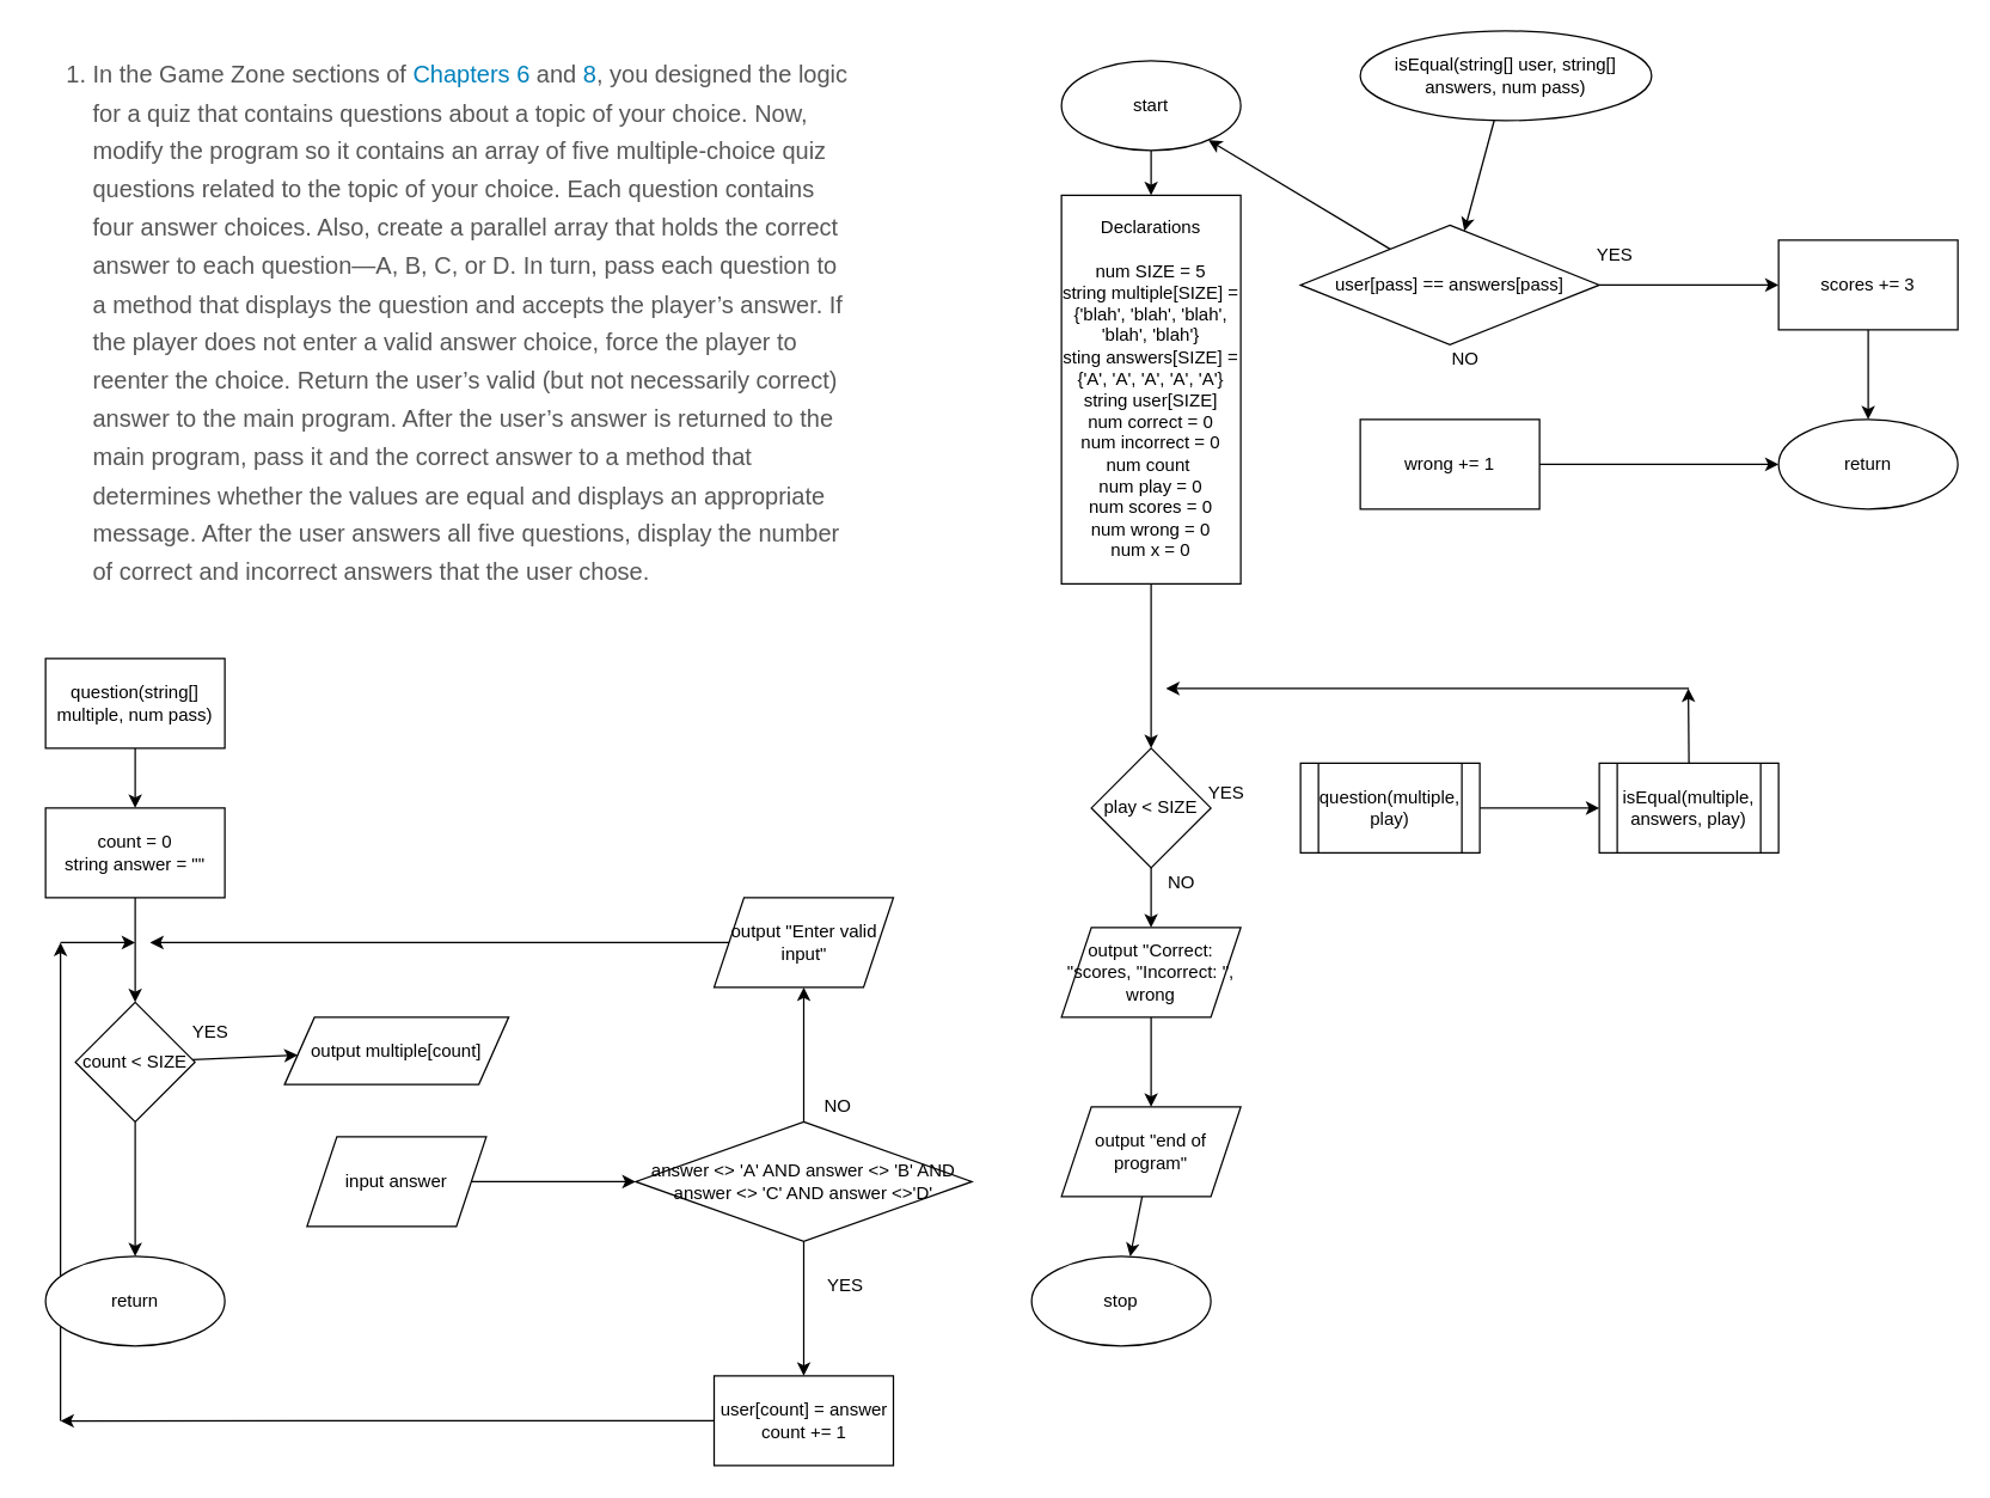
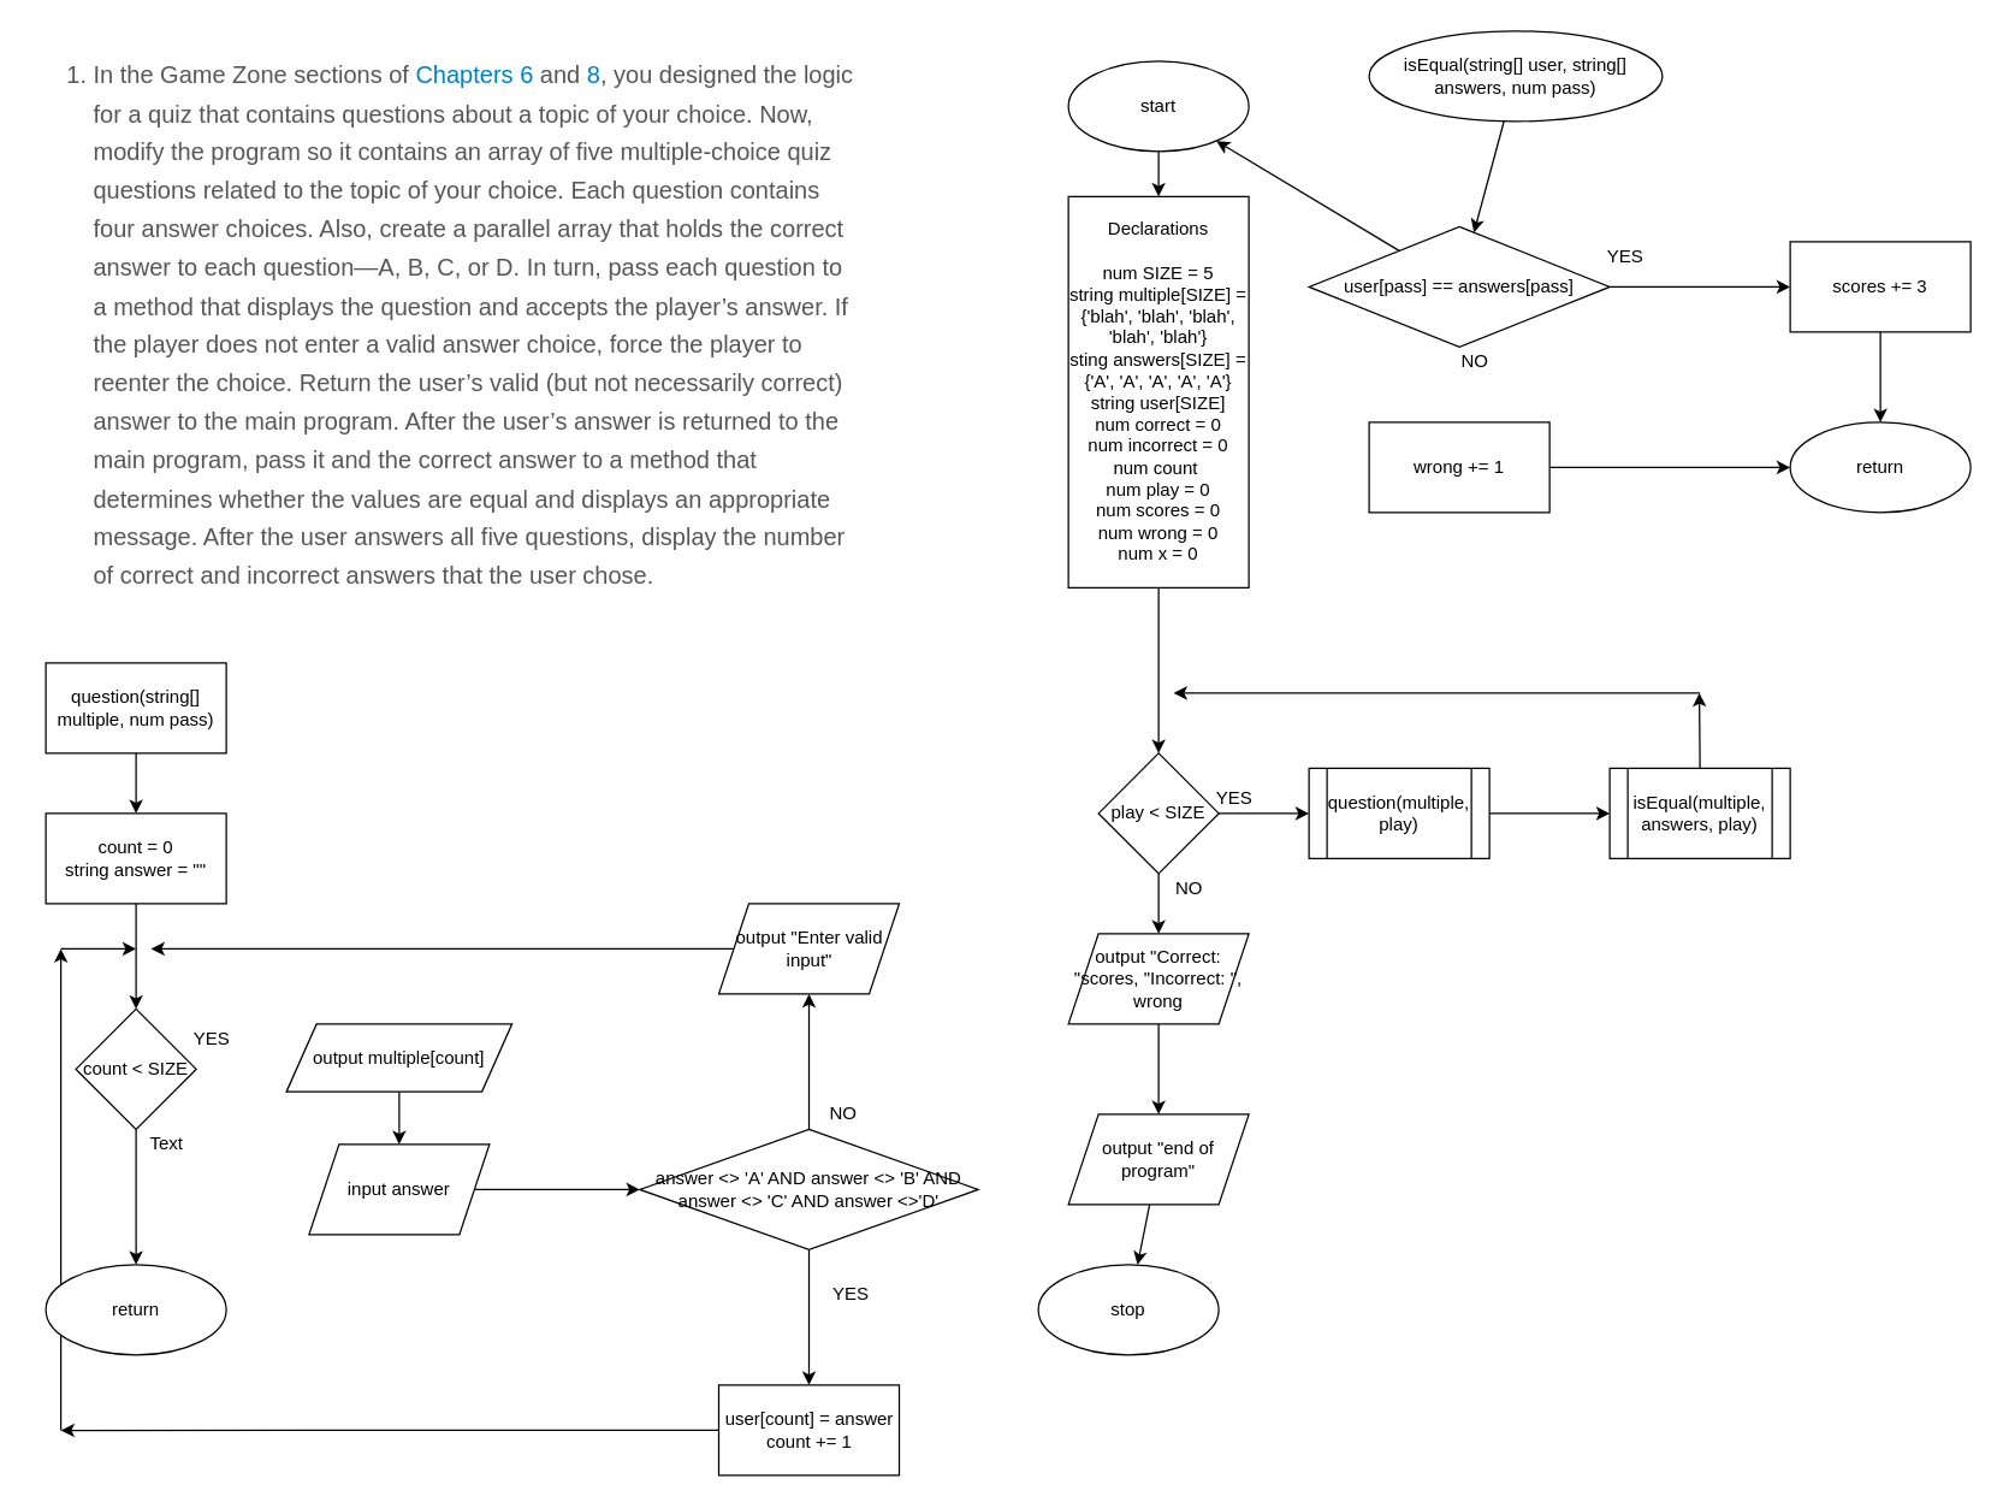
  <mxCell id="0" />
  <mxCell id="1" parent="0" />
  <mxCell id="2" value="&lt;ol id=&quot;TNPG1T3FPHM0NRTH1744&quot; class=&quot;decimal shortanswer&quot; style=&quot;box-sizing: border-box; line-height: 1.8; color: rgb(87, 87, 87); padding: 0px 0px 0px 40px; clear: left; margin: 0px 0px 11px; list-style-type: decimal; font-size: 16px; font-style: normal; font-weight: 400; letter-spacing: normal; text-indent: 0px; text-transform: none; word-spacing: 0px; background-color: rgb(255, 255, 255);&quot;&gt;&lt;li id=&quot;NZZJMW0N6U3Q4VSJ0676&quot; style=&quot;box-sizing: border-box ; font-family: , &amp;quot;cambria&amp;quot; , &amp;quot;times new roman&amp;quot; , &amp;quot;times&amp;quot; , serif ; line-height: 1.6 ; color: rgb(87 , 87 , 87) ; margin: 0px 0px 10px ; padding: 0px ; list-style: decimal&quot;&gt;&lt;p id=&quot;DUGH1V716WV3EPFWS356&quot; style=&quot;box-sizing: border-box ; font-family: , &amp;quot;cambria&amp;quot; , &amp;quot;times new roman&amp;quot; , &amp;quot;times&amp;quot; , serif ; line-height: 1.6 ; color: rgb(87 , 87 , 87) ; margin: 0px ; padding: 0px&quot;&gt;In the Game Zone sections of&lt;span&gt;&amp;nbsp;&lt;/span&gt;&lt;a style=&quot;box-sizing: border-box ; color: rgb(0 , 129 , 188) ; text-decoration: none ; background-color: transparent ; overflow-wrap: break-word&quot;&gt;Chapters 6&lt;/a&gt;&lt;span&gt;&amp;nbsp;&lt;/span&gt;and&lt;span&gt;&amp;nbsp;&lt;/span&gt;&lt;a style=&quot;box-sizing: border-box ; color: rgb(0 , 129 , 188) ; text-decoration: none ; background-color: transparent ; overflow-wrap: break-word&quot;&gt;8&lt;/a&gt;, you designed the logic for a quiz that contains questions about a topic of your choice. Now, modify the program so it contains an array of five multiple-choice quiz questions related to the topic of your choice. Each question contains four answer choices. Also, create a parallel array that holds the correct answer to each question—A, B, C, or D. In turn, pass each question to a method that displays the question and accepts the player’s answer. If the player does not enter a valid answer choice, force the player to reenter the choice. Return the user’s valid (but not necessarily correct) answer to the main program. After the user’s answer is returned to the main program, pass it and the correct answer to a method that determines whether the values are equal and displays an appropriate message. After the user answers all five questions, display the number of correct and incorrect answers that the user chose.&lt;/p&gt;&lt;/li&gt;&lt;/ol&gt;" style="text;whiteSpace=wrap;html=1;" vertex="1" parent="1"><mxGeometry x="20" y="30" width="550" height="410" as="geometry" /></mxCell>
  <mxCell id="3" value="" style="edgeStyle=none;html=1;" edge="1" parent="1" source="4" target="6"><mxGeometry relative="1" as="geometry" /></mxCell>
  <mxCell id="4" value="start" style="ellipse;whiteSpace=wrap;html=1;" vertex="1" parent="1"><mxGeometry x="710" y="40" width="120" height="60" as="geometry" /></mxCell>
  <mxCell id="5" value="" style="edgeStyle=none;html=1;" edge="1" parent="1" source="6" target="12"><mxGeometry relative="1" as="geometry" /></mxCell>
  <mxCell id="6" value="Declarations&lt;br&gt;&lt;br&gt;num SIZE = 5&lt;br&gt;string multiple[SIZE] = {'blah', 'blah', 'blah', 'blah', 'blah'}&lt;br&gt;sting answers[SIZE] = {'A', 'A', 'A', 'A', 'A'}&lt;br&gt;string user[SIZE]&lt;br&gt;num correct = 0&lt;br&gt;num incorrect = 0&lt;br&gt;num count&amp;nbsp;&lt;br&gt;num play = 0&lt;br&gt;num scores = 0&lt;br&gt;num wrong = 0&lt;br&gt;num x = 0" style="whiteSpace=wrap;html=1;" vertex="1" parent="1"><mxGeometry x="710" y="130" width="120" height="260" as="geometry" /></mxCell>
  <mxCell id="7" value="" style="edgeStyle=none;html=1;" edge="1" parent="1" source="8" target="9"><mxGeometry relative="1" as="geometry" /></mxCell>
  <mxCell id="8" value="output &quot;end of program&quot;" style="shape=parallelogram;perimeter=parallelogramPerimeter;whiteSpace=wrap;html=1;fixedSize=1;" vertex="1" parent="1"><mxGeometry x="710" y="740" width="120" height="60" as="geometry" /></mxCell>
  <mxCell id="9" value="stop" style="ellipse;whiteSpace=wrap;html=1;" vertex="1" parent="1"><mxGeometry x="690" y="840" width="120" height="60" as="geometry" /></mxCell>
+ <mxCell id="10" value="" style="edgeStyle=none;html=1;" edge="1" parent="1" source="12" target="14"><mxGeometry relative="1" as="geometry" /></mxCell>
  <mxCell id="11" value="" style="edgeStyle=none;html=1;" edge="1" parent="1" source="12" target="17"><mxGeometry relative="1" as="geometry" /></mxCell>
  <mxCell id="12" value="play &amp;lt; SIZE" style="rhombus;whiteSpace=wrap;html=1;" vertex="1" parent="1"><mxGeometry x="730" y="500" width="80" height="80" as="geometry" /></mxCell>
  <mxCell id="13" value="" style="edgeStyle=none;html=1;" edge="1" parent="1" source="14" target="42"><mxGeometry relative="1" as="geometry" /></mxCell>
  <mxCell id="14" value="question(multiple, play)" style="shape=process;whiteSpace=wrap;html=1;backgroundOutline=1;" vertex="1" parent="1"><mxGeometry x="870" y="510" width="120" height="60" as="geometry" /></mxCell>
  <mxCell id="15" value="" style="endArrow=classic;html=1;" edge="1" parent="1"><mxGeometry width="50" height="50" relative="1" as="geometry"><mxPoint x="1130" y="460" as="sourcePoint" /><mxPoint x="780" y="460" as="targetPoint" /></mxGeometry></mxCell>
  <mxCell id="16" value="" style="edgeStyle=none;html=1;" edge="1" parent="1" source="17" target="8"><mxGeometry relative="1" as="geometry" /></mxCell>
  <mxCell id="17" value="output &quot;Correct: &quot;scores, &quot;Incorrect: &quot;, wrong" style="shape=parallelogram;perimeter=parallelogramPerimeter;whiteSpace=wrap;html=1;fixedSize=1;" vertex="1" parent="1"><mxGeometry x="710" y="620" width="120" height="60" as="geometry" /></mxCell>
  <mxCell id="18" value="" style="edgeStyle=none;html=1;" edge="1" parent="1" source="19" target="21"><mxGeometry relative="1" as="geometry" /></mxCell>
  <mxCell id="19" value="question(string[] multiple, num pass)" style="whiteSpace=wrap;html=1;rounded=0;" vertex="1" parent="1"><mxGeometry x="30" y="440" width="120" height="60" as="geometry" /></mxCell>
  <mxCell id="20" value="" style="edgeStyle=none;html=1;" edge="1" parent="1" source="21" target="24"><mxGeometry relative="1" as="geometry" /></mxCell>
  <mxCell id="21" value="count = 0&lt;br&gt;string answer = &quot;&quot;" style="whiteSpace=wrap;html=1;" vertex="1" parent="1"><mxGeometry x="30" y="540" width="120" height="60" as="geometry" /></mxCell>
- <mxCell id="22" value="" style="edgeStyle=none;html=1;" edge="1" parent="1" source="24" target="26"><mxGeometry relative="1" as="geometry" /></mxCell>
  <mxCell id="23" value="" style="edgeStyle=none;html=1;" edge="1" parent="1" source="24" target="38"><mxGeometry relative="1" as="geometry" /></mxCell>
  <mxCell id="24" value="count &amp;lt; SIZE" style="rhombus;whiteSpace=wrap;html=1;" vertex="1" parent="1"><mxGeometry x="50" y="670" width="80" height="80" as="geometry" /></mxCell>
+ <mxCell id="25" value="" style="edgeStyle=none;html=1;" edge="1" parent="1" source="26" target="28"><mxGeometry relative="1" as="geometry" /></mxCell>
  <mxCell id="26" value="output multiple[count]" style="shape=parallelogram;perimeter=parallelogramPerimeter;whiteSpace=wrap;html=1;fixedSize=1;" vertex="1" parent="1"><mxGeometry x="190" y="680" width="150" height="45" as="geometry" /></mxCell>
  <mxCell id="27" value="" style="edgeStyle=none;html=1;" edge="1" parent="1" source="28" target="31"><mxGeometry relative="1" as="geometry" /></mxCell>
  <mxCell id="28" value="input answer" style="shape=parallelogram;perimeter=parallelogramPerimeter;whiteSpace=wrap;html=1;fixedSize=1;" vertex="1" parent="1"><mxGeometry x="205" y="760" width="120" height="60" as="geometry" /></mxCell>
  <mxCell id="29" value="" style="edgeStyle=none;html=1;" edge="1" parent="1" source="31" target="33"><mxGeometry relative="1" as="geometry" /></mxCell>
  <mxCell id="30" value="" style="edgeStyle=none;html=1;" edge="1" parent="1" source="31" target="35"><mxGeometry relative="1" as="geometry" /></mxCell>
  <mxCell id="31" value="answer &amp;lt;&amp;gt; 'A' AND answer &amp;lt;&amp;gt; 'B' AND answer &amp;lt;&amp;gt; 'C' AND answer &amp;lt;&amp;gt;'D'" style="rhombus;whiteSpace=wrap;html=1;" vertex="1" parent="1"><mxGeometry x="425" y="750" width="225" height="80" as="geometry" /></mxCell>
  <mxCell id="32" style="edgeStyle=none;html=1;exitX=0;exitY=0.5;exitDx=0;exitDy=0;" edge="1" parent="1" source="33"><mxGeometry relative="1" as="geometry"><mxPoint x="100" y="630" as="targetPoint" /></mxGeometry></mxCell>
  <mxCell id="33" value="output &quot;Enter valid input&quot;" style="shape=parallelogram;perimeter=parallelogramPerimeter;whiteSpace=wrap;html=1;fixedSize=1;" vertex="1" parent="1"><mxGeometry x="477.5" y="600" width="120" height="60" as="geometry" /></mxCell>
  <mxCell id="34" style="edgeStyle=none;html=1;exitX=0;exitY=0.5;exitDx=0;exitDy=0;" edge="1" parent="1" source="35"><mxGeometry relative="1" as="geometry"><mxPoint x="40" y="950.143" as="targetPoint" /></mxGeometry></mxCell>
  <mxCell id="35" value="user[count] = answer&lt;br&gt;count += 1" style="whiteSpace=wrap;html=1;" vertex="1" parent="1"><mxGeometry x="477.5" y="920" width="120" height="60" as="geometry" /></mxCell>
  <mxCell id="36" value="" style="endArrow=classic;html=1;" edge="1" parent="1"><mxGeometry width="50" height="50" relative="1" as="geometry"><mxPoint x="40" y="950" as="sourcePoint" /><mxPoint x="40" y="630" as="targetPoint" /></mxGeometry></mxCell>
  <mxCell id="37" value="" style="endArrow=classic;html=1;" edge="1" parent="1"><mxGeometry width="50" height="50" relative="1" as="geometry"><mxPoint x="40" y="630" as="sourcePoint" /><mxPoint x="90" y="630" as="targetPoint" /></mxGeometry></mxCell>
  <mxCell id="38" value="return" style="ellipse;whiteSpace=wrap;html=1;" vertex="1" parent="1"><mxGeometry x="30" y="840" width="120" height="60" as="geometry" /></mxCell>
  <mxCell id="39" value="" style="edgeStyle=none;html=1;" edge="1" parent="1" source="40" target="45"><mxGeometry relative="1" as="geometry" /></mxCell>
  <mxCell id="40" value="isEqual(string[] user, string[] answers, num pass)" style="ellipse;whiteSpace=wrap;html=1;" vertex="1" parent="1"><mxGeometry x="910" y="20" width="195" height="60" as="geometry" /></mxCell>
  <mxCell id="41" style="edgeStyle=none;html=1;exitX=0.5;exitY=0;exitDx=0;exitDy=0;" edge="1" parent="1" source="42"><mxGeometry relative="1" as="geometry"><mxPoint x="1129.571" y="460" as="targetPoint" /></mxGeometry></mxCell>
  <mxCell id="42" value="isEqual(multiple, answers, play)" style="shape=process;whiteSpace=wrap;html=1;backgroundOutline=1;" vertex="1" parent="1"><mxGeometry x="1070" y="510" width="120" height="60" as="geometry" /></mxCell>
  <mxCell id="43" value="" style="edgeStyle=none;html=1;" edge="1" parent="1" source="45" target="47"><mxGeometry relative="1" as="geometry" /></mxCell>
  <mxCell id="44" value="" style="edgeStyle=none;html=1;" edge="1" parent="1" source="45" target="4"><mxGeometry relative="1" as="geometry" /></mxCell>
  <mxCell id="45" value="user[pass] == answers[pass]" style="rhombus;whiteSpace=wrap;html=1;" vertex="1" parent="1"><mxGeometry x="870" y="150" width="200" height="80" as="geometry" /></mxCell>
  <mxCell id="46" value="" style="edgeStyle=none;html=1;" edge="1" parent="1" source="47" target="50"><mxGeometry relative="1" as="geometry" /></mxCell>
  <mxCell id="47" value="scores += 3" style="whiteSpace=wrap;html=1;" vertex="1" parent="1"><mxGeometry x="1190" y="160" width="120" height="60" as="geometry" /></mxCell>
  <mxCell id="48" value="" style="edgeStyle=none;html=1;" edge="1" parent="1" source="49" target="50"><mxGeometry relative="1" as="geometry" /></mxCell>
  <mxCell id="49" value="wrong += 1" style="whiteSpace=wrap;html=1;" vertex="1" parent="1"><mxGeometry x="910" y="280" width="120" height="60" as="geometry" /></mxCell>
  <mxCell id="50" value="return" style="ellipse;whiteSpace=wrap;html=1;" vertex="1" parent="1"><mxGeometry x="1190" y="280" width="120" height="60" as="geometry" /></mxCell>
  <mxCell id="51" value="YES" style="text;html=1;align=center;verticalAlign=middle;resizable=0;points=[];autosize=1;strokeColor=none;fillColor=none;" vertex="1" parent="1"><mxGeometry x="1060" y="160" width="40" height="20" as="geometry" /></mxCell>
  <mxCell id="52" value="NO" style="text;html=1;align=center;verticalAlign=middle;resizable=0;points=[];autosize=1;strokeColor=none;fillColor=none;" vertex="1" parent="1"><mxGeometry x="965" y="230" width="30" height="20" as="geometry" /></mxCell>
  <mxCell id="53" value="YES" style="text;html=1;align=center;verticalAlign=middle;resizable=0;points=[];autosize=1;strokeColor=none;fillColor=none;" vertex="1" parent="1"><mxGeometry x="800" y="520" width="40" height="20" as="geometry" /></mxCell>
  <mxCell id="54" value="NO" style="text;html=1;align=center;verticalAlign=middle;resizable=0;points=[];autosize=1;strokeColor=none;fillColor=none;" vertex="1" parent="1"><mxGeometry x="775" y="580" width="30" height="20" as="geometry" /></mxCell>
  <mxCell id="55" value="NO" style="text;html=1;align=center;verticalAlign=middle;resizable=0;points=[];autosize=1;strokeColor=none;fillColor=none;" vertex="1" parent="1"><mxGeometry x="545" y="730" width="30" height="20" as="geometry" /></mxCell>
  <mxCell id="56" value="YES" style="text;html=1;align=center;verticalAlign=middle;resizable=0;points=[];autosize=1;strokeColor=none;fillColor=none;" vertex="1" parent="1"><mxGeometry x="545" y="850" width="40" height="20" as="geometry" /></mxCell>
  <mxCell id="57" value="YES" style="text;html=1;align=center;verticalAlign=middle;resizable=0;points=[];autosize=1;strokeColor=none;fillColor=none;" vertex="1" parent="1"><mxGeometry x="120" y="680" width="40" height="20" as="geometry" /></mxCell>
+ <mxCell id="58" value="Text" style="text;html=1;align=center;verticalAlign=middle;resizable=0;points=[];autosize=1;strokeColor=none;fillColor=none;" vertex="1" parent="1"><mxGeometry x="90" y="750" width="40" height="20" as="geometry" /></mxCell>
